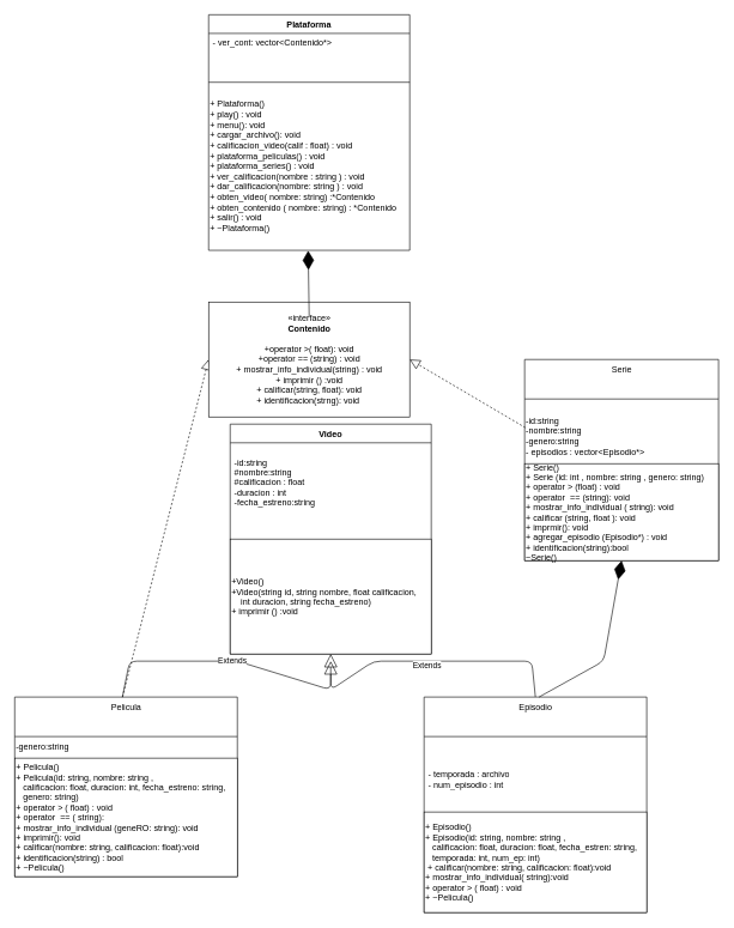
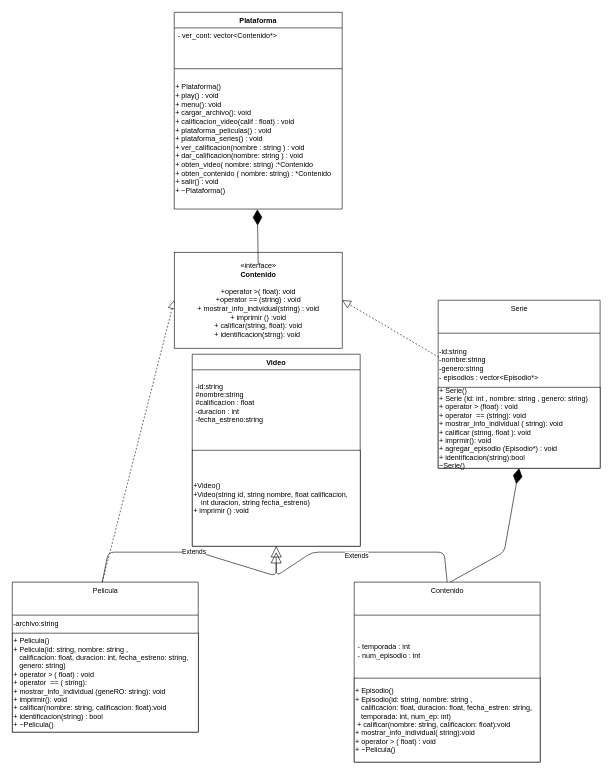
  <mxCell id="0" />
  <mxCell id="1" parent="0" />
  <mxCell id="2" value="Video" style="swimlane;fontStyle=1;align=center;verticalAlign=top;childLayout=stackLayout;horizontal=1;startSize=26;horizontalStack=0;resizeParent=1;resizeParentMax=0;resizeLast=0;collapsible=1;marginBottom=0;" parent="1" vertex="1"><mxGeometry x="320" y="590" width="280" height="320" as="geometry" /></mxCell>
  <mxCell id="3" value="&#10;-id:string&#10;#nombre:string&#10;#calificacion : float&#10;-duracion : int&#10;-fecha_estreno:string" style="text;strokeColor=none;fillColor=none;align=left;verticalAlign=top;spacingLeft=4;spacingRight=4;overflow=hidden;rotatable=0;points=[[0,0.5],[1,0.5]];portConstraint=eastwest;" parent="2" vertex="1"><mxGeometry y="26" width="280" height="134" as="geometry" /></mxCell>
  <mxCell id="4" value="+Video()&#10;+Video(string id, string nombre, float calificacion,&#10;    int duracion, string fecha_estreno)&#10;+ imprimir () :void " style="fontStyle=0;align=left;" parent="2" vertex="1"><mxGeometry y="160" width="280" height="160" as="geometry" /></mxCell>
  <mxCell id="5" value="Pelicula" style="swimlane;fontStyle=0;align=center;verticalAlign=top;childLayout=stackLayout;horizontal=1;startSize=55;horizontalStack=0;resizeParent=1;resizeParentMax=0;resizeLast=0;collapsible=0;marginBottom=0;html=1;" parent="1" vertex="1"><mxGeometry x="20" y="970" width="310" height="250" as="geometry" /></mxCell>
  <mxCell id="6" value="" style="endArrow=block;dashed=1;endFill=0;endSize=12;html=1;entryX=0;entryY=0.5;entryDx=0;entryDy=0;" parent="5" target="22" edge="1"><mxGeometry width="160" relative="1" as="geometry"><mxPoint x="150" as="sourcePoint" /><mxPoint x="150" y="-510" as="targetPoint" /></mxGeometry></mxCell>
  <mxCell id="7" value="Extends" style="endArrow=block;endSize=16;endFill=0;html=1;entryX=0.5;entryY=1;entryDx=0;entryDy=0;" parent="5" target="2" edge="1"><mxGeometry width="160" relative="1" as="geometry"><mxPoint x="150" as="sourcePoint" /><mxPoint x="460" as="targetPoint" /><Array as="points"><mxPoint x="160" y="-50" /><mxPoint x="310" y="-50" /><mxPoint x="440" y="-10" /></Array></mxGeometry></mxCell>
- <mxCell id="8" value="&lt;span style=&quot;&quot;&gt;-genero:string&lt;/span&gt;" style="text;html=1;align=left;verticalAlign=middle;resizable=0;points=[];autosize=1;strokeColor=none;fillColor=none;" parent="5" vertex="1"><mxGeometry y="55" width="310" height="30" as="geometry" /></mxCell>
+ <mxCell id="8" value="&lt;span style=&quot;&quot;&gt;-archivo:string&lt;/span&gt;" style="text;html=1;align=left;verticalAlign=middle;resizable=0;points=[];autosize=1;strokeColor=none;fillColor=none;" parent="5" vertex="1"><mxGeometry y="55" width="310" height="30" as="geometry" /></mxCell>
  <mxCell id="9" value="+ Pelicula()&#10;+ Pelicula(id: string, nombre: string , &#10;   calificacion: float, duracion: int, fecha_estreno: string,&#10;   genero: string)&#10;+ operator &gt; ( float) : void &#10;+ operator  == ( string): &#10;+ mostrar_info_individual (geneRO: string): void&#10;+ imprimir(): void &#10;+ calificar(nombre: string, calificacion: float):void&#10;+ identificacion(string) : bool&#10;+ ~Pelicula()" style="fontStyle=0;align=left;" parent="5" vertex="1"><mxGeometry y="85" width="310" height="165" as="geometry" /></mxCell>
  <mxCell id="10" value="Extends" style="endArrow=block;endSize=16;endFill=0;html=1;exitX=0.5;exitY=0;exitDx=0;exitDy=0;" parent="5" source="14" edge="1"><mxGeometry x="0.022" y="6" width="160" relative="1" as="geometry"><mxPoint x="720" y="-40" as="sourcePoint" /><mxPoint x="440" y="-50" as="targetPoint" /><Array as="points"><mxPoint x="720" y="-50" /><mxPoint x="580" y="-50" /><mxPoint x="500" y="-50" /><mxPoint x="440" y="-10" /></Array><mxPoint x="-1" as="offset" /></mxGeometry></mxCell>
  <mxCell id="11" value="Serie" style="swimlane;fontStyle=0;align=center;verticalAlign=top;childLayout=stackLayout;horizontal=1;startSize=55;horizontalStack=0;resizeParent=1;resizeParentMax=0;resizeLast=0;collapsible=0;marginBottom=0;html=1;" parent="1" vertex="1"><mxGeometry x="730" y="500" width="270" height="280" as="geometry" /></mxCell>
  <mxCell id="12" value="&lt;br style=&quot;padding: 0px; margin: 0px;&quot;&gt;-id:string&lt;br style=&quot;padding: 0px; margin: 0px;&quot;&gt;-nombre:string&lt;br&gt;&lt;span style=&quot;&quot;&gt;-genero:string&lt;br&gt;- episodios : vector&amp;lt;Episodio*&amp;gt;&amp;nbsp;&lt;/span&gt;" style="text;html=1;align=left;verticalAlign=middle;resizable=0;points=[];autosize=1;strokeColor=none;fillColor=none;" parent="11" vertex="1"><mxGeometry y="55" width="270" height="90" as="geometry" /></mxCell>
  <mxCell id="13" value="+ Serie()&#10;+ Serie (id: int , nombre: string , genero: string)&#10;+ operator &gt; (float) : void &#10;+ operator  == (string): void&#10;+ mostrar_info_individual ( string): void&#10;+ calificar (string, float ): void&#10;+ imprmir(): void&#10;+ agregar_episodio (Episodio*) : void&#10;+ identificacion(string):bool&#10;~Serie()" style="fontStyle=0;align=left;" parent="11" vertex="1"><mxGeometry y="145" width="270" height="135" as="geometry" /></mxCell>
- <mxCell id="14" value="Episodio" style="swimlane;fontStyle=0;align=center;verticalAlign=top;childLayout=stackLayout;horizontal=1;startSize=55;horizontalStack=0;resizeParent=1;resizeParentMax=0;resizeLast=0;collapsible=0;marginBottom=0;html=1;" parent="1" vertex="1"><mxGeometry x="590" y="970" width="310" height="300" as="geometry" /></mxCell>
+ <mxCell id="14" value="Contenido" style="swimlane;fontStyle=0;align=center;verticalAlign=top;childLayout=stackLayout;horizontal=1;startSize=55;horizontalStack=0;resizeParent=1;resizeParentMax=0;resizeLast=0;collapsible=0;marginBottom=0;html=1;" parent="1" vertex="1"><mxGeometry x="590" y="970" width="310" height="300" as="geometry" /></mxCell>
  <mxCell id="15" value="" style="endArrow=diamondThin;endFill=1;endSize=24;html=1;entryX=0.5;entryY=1;entryDx=0;entryDy=0;" parent="14" target="11" edge="1"><mxGeometry width="160" relative="1" as="geometry"><mxPoint x="160" as="sourcePoint" /><mxPoint x="320" as="targetPoint" /><Array as="points"><mxPoint x="250" y="-50" /></Array></mxGeometry></mxCell>
- <mxCell id="16" value="&lt;br&gt;- temporada : archivo&lt;br&gt;- num_episodio : int&lt;br&gt;" style="text;html=1;align=left;verticalAlign=middle;spacingLeft=4;spacingRight=4;overflow=hidden;rotatable=0;points=[[0,0.5],[1,0.5]];portConstraint=eastwest;" parent="14" vertex="1"><mxGeometry y="55" width="310" height="105" as="geometry" /></mxCell>
+ <mxCell id="16" value="&lt;br&gt;- temporada : int&lt;br&gt;- num_episodio : int&lt;br&gt;" style="text;html=1;align=left;verticalAlign=middle;spacingLeft=4;spacingRight=4;overflow=hidden;rotatable=0;points=[[0,0.5],[1,0.5]];portConstraint=eastwest;" parent="14" vertex="1"><mxGeometry y="55" width="310" height="105" as="geometry" /></mxCell>
  <mxCell id="17" value="+ Episodio()&#10;+ Episodio(id: string, nombre: string ,&#10;   calificacion: float, duracion: float, fecha_estren: string, &#10;   temporada: int, num_ep: int)&#10; + calificar(nombre: string, calificacion: float):void&#10;+ mostrar_info_individual( string):void&#10;+ operator &gt; ( float) : void &#10;+ ~Pelicula()" style="fontStyle=0;align=left;" parent="14" vertex="1"><mxGeometry y="160" width="310" height="140" as="geometry" /></mxCell>
  <mxCell id="18" value="Plataforma" style="swimlane;fontStyle=1;align=center;verticalAlign=top;childLayout=stackLayout;horizontal=1;startSize=26;horizontalStack=0;resizeParent=1;resizeParentMax=0;resizeLast=0;collapsible=1;marginBottom=0;" parent="1" vertex="1"><mxGeometry x="290" y="20" width="280" height="328" as="geometry" /></mxCell>
  <mxCell id="19" value="- ver_cont: vector&lt;Contenido*&gt;&#10;" style="text;strokeColor=none;fillColor=none;align=left;verticalAlign=top;spacingLeft=4;spacingRight=4;overflow=hidden;rotatable=0;points=[[0,0.5],[1,0.5]];portConstraint=eastwest;" parent="18" vertex="1"><mxGeometry y="26" width="280" height="54" as="geometry" /></mxCell>
  <mxCell id="20" value="" style="line;strokeWidth=1;fillColor=none;align=left;verticalAlign=middle;spacingTop=-1;spacingLeft=3;spacingRight=3;rotatable=0;labelPosition=right;points=[];portConstraint=eastwest;strokeColor=inherit;" parent="18" vertex="1"><mxGeometry y="80" width="280" height="28" as="geometry" /></mxCell>
  <mxCell id="21" value="+ Plataforma()&lt;br&gt;&lt;div style=&quot;&quot;&gt;&lt;span style=&quot;background-color: initial;&quot;&gt;+ play() : void&lt;/span&gt;&lt;/div&gt;&lt;div style=&quot;&quot;&gt;&lt;span style=&quot;background-color: initial;&quot;&gt;+ menu(): void&lt;/span&gt;&lt;/div&gt;&lt;div style=&quot;&quot;&gt;&lt;span style=&quot;background-color: initial;&quot;&gt;+ cargar_archivo(): void&lt;/span&gt;&lt;/div&gt;&lt;div style=&quot;&quot;&gt;&lt;span style=&quot;background-color: initial;&quot;&gt;+ calificacion_video(calif : float) : void&lt;/span&gt;&lt;/div&gt;&lt;div style=&quot;&quot;&gt;&lt;span style=&quot;background-color: initial;&quot;&gt;+ plataforma_peliculas() : void&lt;/span&gt;&lt;/div&gt;&lt;div style=&quot;&quot;&gt;&lt;span style=&quot;background-color: initial;&quot;&gt;+ plataforma_series() : void&lt;/span&gt;&lt;/div&gt;&lt;div style=&quot;&quot;&gt;&lt;span style=&quot;background-color: initial;&quot;&gt;+ ver_calificacion(nombre : string ) : void&lt;/span&gt;&lt;/div&gt;&lt;div style=&quot;&quot;&gt;&lt;span style=&quot;background-color: initial;&quot;&gt;+ dar_calificacion(nombre: string ) : void&lt;/span&gt;&lt;/div&gt;&lt;div style=&quot;&quot;&gt;&lt;span style=&quot;background-color: initial;&quot;&gt;+ obten_video( nombre: string) :*Contenido&lt;/span&gt;&lt;/div&gt;&lt;div style=&quot;&quot;&gt;&lt;span style=&quot;background-color: initial;&quot;&gt;+ obten_contenido ( nombre: string) : *Contenido&lt;/span&gt;&lt;/div&gt;&lt;div style=&quot;&quot;&gt;&lt;span style=&quot;background-color: initial;&quot;&gt;+ salir() : void&lt;/span&gt;&lt;/div&gt;&lt;div style=&quot;&quot;&gt;&lt;span style=&quot;background-color: initial;&quot;&gt;+ ~Plataforma()&lt;/span&gt;&lt;/div&gt;&lt;div style=&quot;&quot;&gt;&lt;span style=&quot;background-color: initial;&quot;&gt;&amp;nbsp;&lt;/span&gt;&lt;/div&gt;" style="text;html=1;align=left;verticalAlign=middle;resizable=0;points=[];autosize=1;strokeColor=none;fillColor=none;" parent="18" vertex="1"><mxGeometry y="108" width="280" height="220" as="geometry" /></mxCell>
  <mxCell id="22" value="«interface»&lt;br&gt;&lt;b&gt;Contenido&lt;br&gt;&lt;br&gt;&lt;/b&gt;+operator &amp;gt;( float): void&lt;br&gt;+operator == (string) : void&lt;br&gt;+ mostrar_info_individual(string) : void&lt;br&gt;+ imprimir () :void&lt;br&gt;+ calificar(string, float): void&lt;br&gt;+ identificacion(strng): void&amp;nbsp;" style="html=1;" parent="1" vertex="1"><mxGeometry x="290" y="420" width="280" height="160" as="geometry" /></mxCell>
  <mxCell id="23" value="" style="endArrow=diamondThin;endFill=1;endSize=24;html=1;entryX=0.495;entryY=1.002;entryDx=0;entryDy=0;entryPerimeter=0;" parent="1" target="21" edge="1"><mxGeometry width="160" relative="1" as="geometry"><mxPoint x="430" y="440" as="sourcePoint" /><mxPoint x="430" y="370" as="targetPoint" /></mxGeometry></mxCell>
  <mxCell id="24" value="" style="endArrow=block;dashed=1;endFill=0;endSize=12;html=1;entryX=1;entryY=0.5;entryDx=0;entryDy=0;exitX=0.004;exitY=0.444;exitDx=0;exitDy=0;exitPerimeter=0;" parent="1" source="12" target="22" edge="1"><mxGeometry width="160" relative="1" as="geometry"><mxPoint x="530" y="630" as="sourcePoint" /><mxPoint x="690" y="630" as="targetPoint" /></mxGeometry></mxCell>
